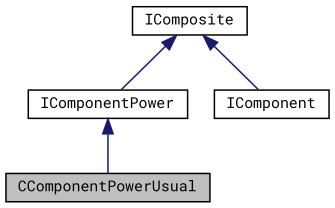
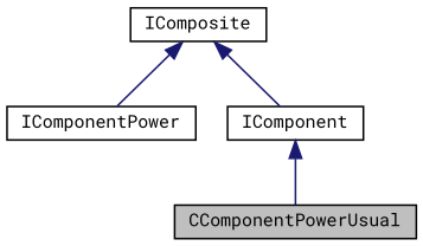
  digraph {
    fontname="Roboto Mono"
    node [color=black fillcolor=white fontname="Roboto Mono" fontsize=10 shape=record style=filled]
    edge [color=midnightblue dir=back fontname="Roboto Mono" fontsize=10 labelfontname=Helvetica labelfontsize=10 style=solid]
    n1 [fillcolor=grey75 fontcolor=black height=0.2 label=CComponentPowerUsual width=0.4]
    n2 [height=0.2 label=IComponentPower width=0.4]
    n3 [height=0.2 label=IComponent width=0.4]
    n4 [height=0.2 label=IComposite width=0.4]
-   n2 -> n1
+   n3 -> n1
    n4 -> n2
    n4 -> n3
  }
